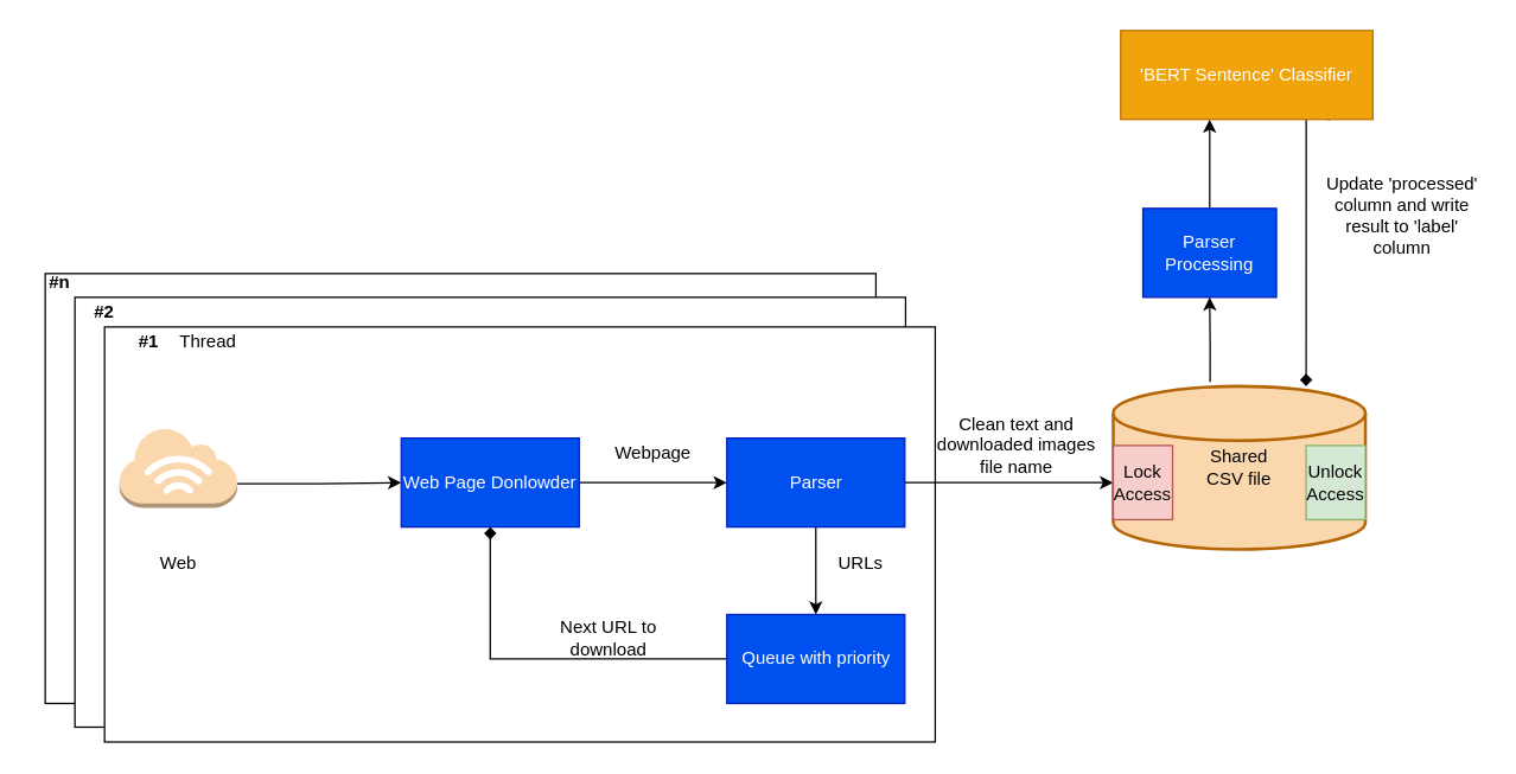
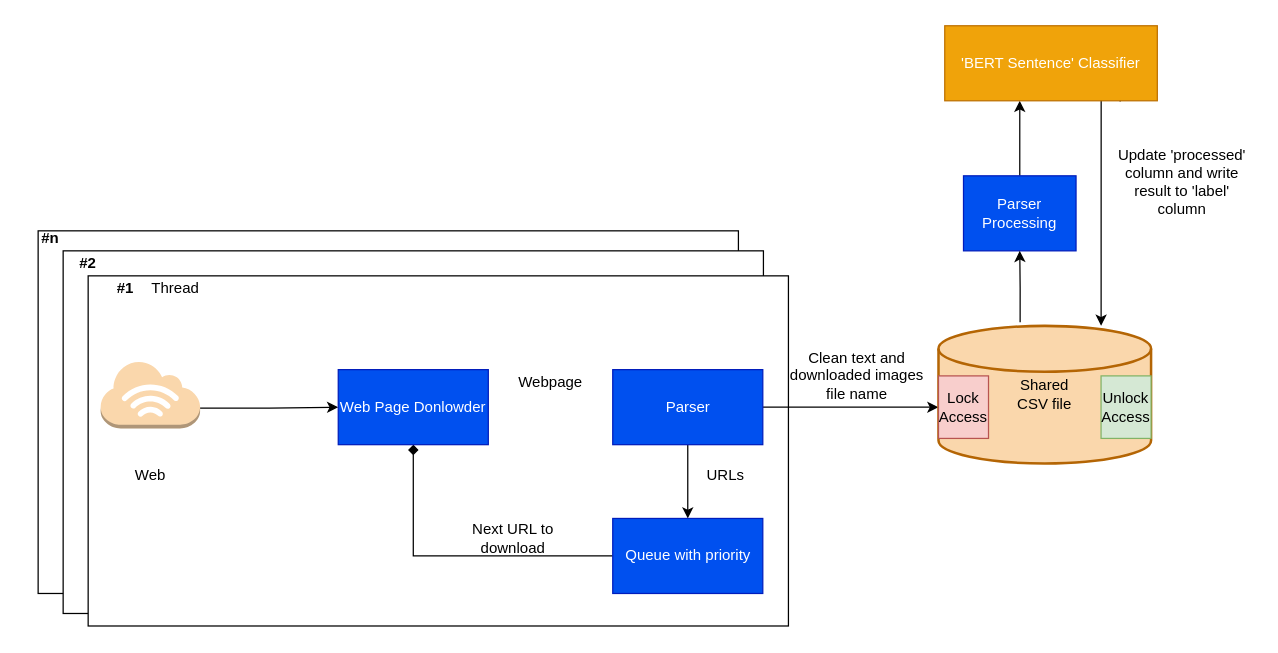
  <mxCell id="0" />
  <mxCell id="1" parent="0" />
  <mxCell id="2" value="" style="rounded=0;whiteSpace=wrap;html=1;align=center;" vertex="1" parent="1"><mxGeometry x="30" y="184" width="560" height="290" as="geometry" /></mxCell>
  <mxCell id="3" value="" style="rounded=0;whiteSpace=wrap;html=1;align=center;" vertex="1" parent="1"><mxGeometry x="50" y="200" width="560" height="290" as="geometry" /></mxCell>
  <mxCell id="4" value="" style="rounded=0;whiteSpace=wrap;html=1;align=center;" vertex="1" parent="1"><mxGeometry x="70" y="220" width="560" height="280" as="geometry" /></mxCell>
- <mxCell id="5" style="edgeStyle=orthogonalEdgeStyle;rounded=0;orthogonalLoop=1;jettySize=auto;html=1;exitX=1;exitY=0.5;exitDx=0;exitDy=0;entryX=0;entryY=0.5;entryDx=0;entryDy=0;" parent="1" source="18" target="8" edge="1"><mxGeometry relative="1" as="geometry" /></mxCell>
  <mxCell id="6" value="" style="edgeStyle=orthogonalEdgeStyle;rounded=0;orthogonalLoop=1;jettySize=auto;html=1;" edge="1" parent="1" source="8"><mxGeometry relative="1" as="geometry"><mxPoint x="750" y="325" as="targetPoint" /></mxGeometry></mxCell>
  <mxCell id="7" value="" style="edgeStyle=orthogonalEdgeStyle;rounded=0;orthogonalLoop=1;jettySize=auto;html=1;" edge="1" parent="1" source="8" target="15"><mxGeometry relative="1" as="geometry" /></mxCell>
  <mxCell id="8" value="&lt;div&gt;Parser&lt;/div&gt;" style="rounded=0;whiteSpace=wrap;html=1;fillColor=#0050ef;strokeColor=#001DBC;fontColor=#ffffff;" parent="1" vertex="1"><mxGeometry x="489.5" y="295" width="120" height="60" as="geometry" /></mxCell>
  <mxCell id="9" value="" style="edgeStyle=orthogonalEdgeStyle;rounded=0;orthogonalLoop=1;jettySize=auto;html=1;" edge="1" parent="1" source="10" target="23"><mxGeometry relative="1" as="geometry"><Array as="points"><mxPoint x="800" y="20" /><mxPoint x="800" y="20" /></Array></mxGeometry></mxCell>
  <mxCell id="10" value="Parser Processing" style="rounded=0;whiteSpace=wrap;html=1;fillColor=#0050ef;strokeColor=#001DBC;fontColor=#ffffff;" parent="1" vertex="1"><mxGeometry x="770" y="140" width="90" height="60" as="geometry" /></mxCell>
  <mxCell id="11" value="Webpage" style="text;html=1;strokeColor=none;fillColor=none;align=center;verticalAlign=middle;whiteSpace=wrap;rounded=0;" parent="1" vertex="1"><mxGeometry x="420" y="295" width="40" height="20" as="geometry" /></mxCell>
  <mxCell id="12" style="edgeStyle=orthogonalEdgeStyle;rounded=0;orthogonalLoop=1;jettySize=auto;html=1;exitX=1;exitY=0.7;exitDx=0;exitDy=0;exitPerimeter=0;entryX=0;entryY=0.5;entryDx=0;entryDy=0;" edge="1" parent="1" source="13" target="18"><mxGeometry relative="1" as="geometry" /></mxCell>
  <mxCell id="13" value="" style="outlineConnect=0;dashed=0;verticalLabelPosition=bottom;verticalAlign=top;align=center;html=1;shape=mxgraph.aws3.internet_3;fillColor=#fad7ac;strokeColor=#b46504;" parent="1" vertex="1"><mxGeometry x="80" y="288" width="79.5" height="54" as="geometry" /></mxCell>
  <mxCell id="14" style="edgeStyle=orthogonalEdgeStyle;rounded=0;orthogonalLoop=1;jettySize=auto;html=1;entryX=0.5;entryY=1;entryDx=0;entryDy=0;endArrow=diamond;" edge="1" parent="1" source="15" target="18"><mxGeometry relative="1" as="geometry"><mxPoint x="320" y="370" as="targetPoint" /></mxGeometry></mxCell>
  <mxCell id="15" value="Queue with priority" style="rounded=0;whiteSpace=wrap;html=1;fillColor=#0050ef;strokeColor=#001DBC;fontColor=#ffffff;" parent="1" vertex="1"><mxGeometry x="489.5" y="414" width="120" height="60" as="geometry" /></mxCell>
  <mxCell id="16" value="&lt;div&gt;URLs&lt;/div&gt;" style="text;html=1;strokeColor=none;fillColor=none;align=center;verticalAlign=middle;whiteSpace=wrap;rounded=0;" parent="1" vertex="1"><mxGeometry x="560" y="370" width="40" height="20" as="geometry" /></mxCell>
  <mxCell id="17" value="Web" style="text;html=1;strokeColor=none;fillColor=none;align=center;verticalAlign=middle;whiteSpace=wrap;rounded=0;" parent="1" vertex="1"><mxGeometry x="99.75" y="355" width="40" height="50" as="geometry" /></mxCell>
  <mxCell id="18" value="Web Page Donlowder " style="rounded=0;whiteSpace=wrap;html=1;fillColor=#0050ef;strokeColor=#001DBC;fontColor=#ffffff;" parent="1" vertex="1"><mxGeometry x="270" y="295" width="120" height="60" as="geometry" /></mxCell>
  <mxCell id="19" value="&lt;div&gt;Shared &lt;br&gt;&lt;/div&gt;&lt;div&gt;CSV file&lt;/div&gt;" style="strokeWidth=2;html=1;shape=mxgraph.flowchart.database;whiteSpace=wrap;fillColor=#fad7ac;strokeColor=#b46504;" vertex="1" parent="1"><mxGeometry x="750" y="260" width="170" height="110" as="geometry" /></mxCell>
  <mxCell id="20" value="Clean text and downloaded images file name" style="text;html=1;strokeColor=none;fillColor=none;align=center;verticalAlign=middle;whiteSpace=wrap;rounded=0;" vertex="1" parent="1"><mxGeometry x="630" y="295" width="110" height="10" as="geometry" /></mxCell>
  <mxCell id="21" value="" style="edgeStyle=orthogonalEdgeStyle;rounded=0;orthogonalLoop=1;jettySize=auto;html=1;exitX=0.384;exitY=-0.027;exitDx=0;exitDy=0;exitPerimeter=0;" edge="1" parent="1" source="19" target="10"><mxGeometry relative="1" as="geometry"><mxPoint x="815" y="160" as="sourcePoint" /></mxGeometry></mxCell>
- <mxCell id="22" style="edgeStyle=orthogonalEdgeStyle;rounded=0;orthogonalLoop=1;jettySize=auto;html=1;exitX=0.825;exitY=1.011;exitDx=0;exitDy=0;entryX=0.765;entryY=0;entryDx=0;entryDy=0;entryPerimeter=0;exitPerimeter=0;endArrow=diamond;" edge="1" parent="1" source="23" target="19"><mxGeometry relative="1" as="geometry"><Array as="points"><mxPoint x="880" y="21" /></Array></mxGeometry></mxCell>
+ <mxCell id="22" style="edgeStyle=orthogonalEdgeStyle;rounded=0;orthogonalLoop=1;jettySize=auto;html=1;exitX=0.825;exitY=1.011;exitDx=0;exitDy=0;entryX=0.765;entryY=0;entryDx=0;entryDy=0;entryPerimeter=0;exitPerimeter=0;" edge="1" parent="1" source="23" target="19"><mxGeometry relative="1" as="geometry"><Array as="points"><mxPoint x="880" y="21" /></Array></mxGeometry></mxCell>
  <mxCell id="23" value="'BERT Sentence' Classifier" style="rounded=0;whiteSpace=wrap;html=1;fillColor=#f0a30a;strokeColor=#BD7000;fontColor=#ffffff;" vertex="1" parent="1"><mxGeometry x="755" y="20" width="170" height="60" as="geometry" /></mxCell>
  <mxCell id="24" value="Update 'processed' column and write result to 'label' column " style="text;html=1;strokeColor=none;fillColor=none;align=center;verticalAlign=middle;whiteSpace=wrap;rounded=0;" vertex="1" parent="1"><mxGeometry x="890" y="120" width="110" height="50" as="geometry" /></mxCell>
  <mxCell id="25" value="Lock Access" style="rounded=0;whiteSpace=wrap;html=1;fillColor=#f8cecc;strokeColor=#b85450;" vertex="1" parent="1"><mxGeometry x="750" y="300" width="40" height="50" as="geometry" /></mxCell>
  <mxCell id="26" value="Unlock Access" style="rounded=0;whiteSpace=wrap;html=1;fillColor=#d5e8d4;strokeColor=#82b366;" vertex="1" parent="1"><mxGeometry x="880" y="300" width="40" height="50" as="geometry" /></mxCell>
  <mxCell id="27" value="Next URL to download" style="text;html=1;strokeColor=none;fillColor=none;align=center;verticalAlign=middle;whiteSpace=wrap;rounded=0;" vertex="1" parent="1"><mxGeometry x="370" y="420" width="80" height="20" as="geometry" /></mxCell>
  <mxCell id="28" value="Thread" style="text;html=1;strokeColor=none;fillColor=none;align=center;verticalAlign=middle;whiteSpace=wrap;rounded=0;" vertex="1" parent="1"><mxGeometry x="119.5" y="220" width="40" height="20" as="geometry" /></mxCell>
  <mxCell id="29" value="#1" style="text;html=1;strokeColor=none;fillColor=none;align=center;verticalAlign=middle;whiteSpace=wrap;rounded=0;fontStyle=1" vertex="1" parent="1"><mxGeometry x="80" y="220" width="40" height="20" as="geometry" /></mxCell>
  <mxCell id="30" value="#2" style="text;html=1;strokeColor=none;fillColor=none;align=center;verticalAlign=middle;whiteSpace=wrap;rounded=0;fontStyle=1" vertex="1" parent="1"><mxGeometry x="50" y="200" width="40" height="20" as="geometry" /></mxCell>
  <mxCell id="31" value="#n" style="text;html=1;strokeColor=none;fillColor=none;align=center;verticalAlign=middle;whiteSpace=wrap;rounded=0;fontStyle=1" vertex="1" parent="1"><mxGeometry x="20" y="180" width="40" height="20" as="geometry" /></mxCell>
